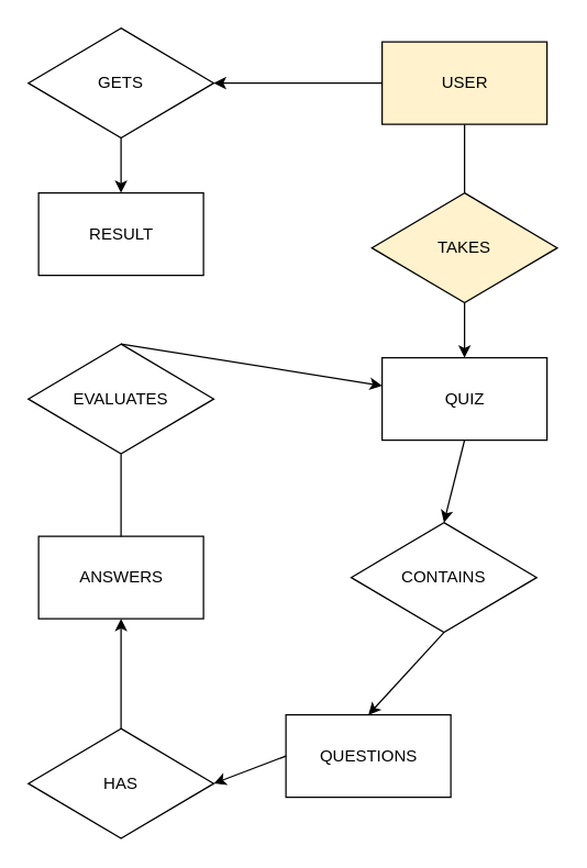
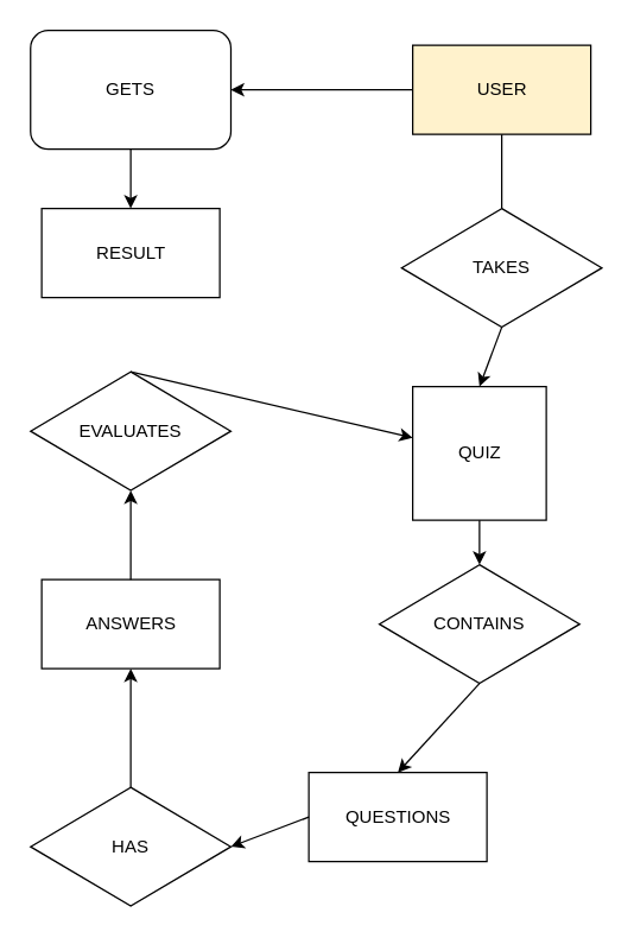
  <mxCell id="0" />
  <mxCell id="1" parent="0" />
  <mxCell id="2" value="USER" style="rounded=0;whiteSpace=wrap;html=1;fillColor=#fff2cc;" parent="1" vertex="1"><mxGeometry x="277.5" y="30" width="120" height="60" as="geometry" /></mxCell>
- <mxCell id="3" value="QUIZ" style="rounded=0;whiteSpace=wrap;html=1;" parent="1" vertex="1"><mxGeometry x="277.5" y="260" width="120" height="60" as="geometry" /></mxCell>
- <mxCell id="4" value="TAKES" style="rhombus;whiteSpace=wrap;html=1;fillColor=#fff2cc;" parent="1" vertex="1"><mxGeometry x="270" y="140" width="135" height="80" as="geometry" /></mxCell>
+ <mxCell id="3" value="QUIZ" style="rounded=0;whiteSpace=wrap;html=1;" parent="1" vertex="1"><mxGeometry x="277.5" y="260" width="90" height="90" as="geometry" /></mxCell>
+ <mxCell id="4" value="TAKES" style="rhombus;whiteSpace=wrap;html=1;" parent="1" vertex="1"><mxGeometry x="270" y="140" width="135" height="80" as="geometry" /></mxCell>
  <mxCell id="5" value="QUESTIONS" style="rounded=0;whiteSpace=wrap;html=1;" parent="1" vertex="1"><mxGeometry x="207.5" y="520" width="120" height="60" as="geometry" /></mxCell>
  <mxCell id="6" value="CONTAINS" style="rhombus;whiteSpace=wrap;html=1;" parent="1" vertex="1"><mxGeometry x="255" y="380" width="135" height="80" as="geometry" /></mxCell>
  <mxCell id="7" value="HAS" style="rhombus;whiteSpace=wrap;html=1;" parent="1" vertex="1"><mxGeometry x="20" y="530" width="135" height="80" as="geometry" /></mxCell>
  <mxCell id="8" value="ANSWERS" style="rounded=0;whiteSpace=wrap;html=1;" parent="1" vertex="1"><mxGeometry x="27.5" y="390" width="120" height="60" as="geometry" /></mxCell>
  <mxCell id="9" value="EVALUATES" style="rhombus;whiteSpace=wrap;html=1;" parent="1" vertex="1"><mxGeometry x="20" y="250" width="135" height="80" as="geometry" /></mxCell>
  <mxCell id="10" value="RESULT" style="rounded=0;whiteSpace=wrap;html=1;" parent="1" vertex="1"><mxGeometry x="27.5" y="140" width="120" height="60" as="geometry" /></mxCell>
- <mxCell id="11" value="GETS" style="rhombus;whiteSpace=wrap;html=1;" parent="1" vertex="1"><mxGeometry x="20" y="20" width="135" height="80" as="geometry" /></mxCell>
+ <mxCell id="11" value="GETS" style="whiteSpace=wrap;html=1;rounded=1;" parent="1" vertex="1"><mxGeometry x="20" y="20" width="135" height="80" as="geometry" /></mxCell>
  <mxCell id="12" value="" style="endArrow=none;html=1;rounded=0;exitX=0.5;exitY=1;exitDx=0;exitDy=0;" parent="1" source="2" target="4" edge="1"><mxGeometry width="50" height="50" relative="1" as="geometry"><mxPoint x="200" y="300" as="sourcePoint" /><mxPoint x="250" y="250" as="targetPoint" /></mxGeometry></mxCell>
  <mxCell id="13" value="" style="endArrow=classic;html=1;rounded=0;exitX=0.5;exitY=1;exitDx=0;exitDy=0;entryX=0.5;entryY=0;entryDx=0;entryDy=0;" parent="1" source="4" target="3" edge="1"><mxGeometry width="50" height="50" relative="1" as="geometry"><mxPoint x="200" y="300" as="sourcePoint" /><mxPoint x="250" y="250" as="targetPoint" /></mxGeometry></mxCell>
  <mxCell id="14" value="" style="endArrow=classic;html=1;rounded=0;exitX=0.5;exitY=1;exitDx=0;exitDy=0;entryX=0.5;entryY=0;entryDx=0;entryDy=0;" parent="1" source="3" target="6" edge="1"><mxGeometry width="50" height="50" relative="1" as="geometry"><mxPoint x="320" y="380" as="sourcePoint" /><mxPoint x="370" y="330" as="targetPoint" /></mxGeometry></mxCell>
  <mxCell id="15" value="" style="endArrow=classic;html=1;rounded=0;exitX=0.5;exitY=1;exitDx=0;exitDy=0;entryX=0.5;entryY=0;entryDx=0;entryDy=0;" parent="1" source="6" target="5" edge="1"><mxGeometry width="50" height="50" relative="1" as="geometry"><mxPoint x="220" y="520" as="sourcePoint" /><mxPoint x="270" y="470" as="targetPoint" /></mxGeometry></mxCell>
  <mxCell id="16" value="" style="endArrow=classic;html=1;rounded=0;entryX=1;entryY=0.5;entryDx=0;entryDy=0;exitX=0;exitY=0.5;exitDx=0;exitDy=0;" parent="1" source="5" target="7" edge="1"><mxGeometry width="50" height="50" relative="1" as="geometry"><mxPoint x="200" y="610" as="sourcePoint" /><mxPoint x="250" y="560" as="targetPoint" /></mxGeometry></mxCell>
  <mxCell id="17" value="" style="endArrow=classic;html=1;rounded=0;entryX=0.5;entryY=1;entryDx=0;entryDy=0;" parent="1" source="7" target="8" edge="1"><mxGeometry width="50" height="50" relative="1" as="geometry"><mxPoint x="30" y="520" as="sourcePoint" /><mxPoint x="80" y="470" as="targetPoint" /></mxGeometry></mxCell>
- <mxCell id="18" value="" style="endArrow=none;html=1;rounded=0;entryX=0.5;entryY=1;entryDx=0;entryDy=0;exitX=0.5;exitY=0;exitDx=0;exitDy=0;" parent="1" source="8" target="9" edge="1"><mxGeometry width="50" height="50" relative="1" as="geometry"><mxPoint x="-130" y="370" as="sourcePoint" /><mxPoint x="-80" y="320" as="targetPoint" /></mxGeometry></mxCell>
+ <mxCell id="18" value="" style="endArrow=classic;html=1;rounded=0;entryX=0.5;entryY=1;entryDx=0;entryDy=0;exitX=0.5;exitY=0;exitDx=0;exitDy=0;" parent="1" source="8" target="9" edge="1"><mxGeometry width="50" height="50" relative="1" as="geometry"><mxPoint x="-130" y="370" as="sourcePoint" /><mxPoint x="-80" y="320" as="targetPoint" /></mxGeometry></mxCell>
  <mxCell id="19" value="" style="endArrow=classic;html=1;rounded=0;exitX=0.5;exitY=0;exitDx=0;exitDy=0;" parent="1" source="9" target="3" edge="1"><mxGeometry width="50" height="50" relative="1" as="geometry"><mxPoint x="50" y="260" as="sourcePoint" /><mxPoint x="100" y="210" as="targetPoint" /></mxGeometry></mxCell>
  <mxCell id="20" value="" style="endArrow=classic;html=1;rounded=0;entryX=1;entryY=0.5;entryDx=0;entryDy=0;" parent="1" source="2" target="11" edge="1"><mxGeometry width="50" height="50" relative="1" as="geometry"><mxPoint x="190" y="90" as="sourcePoint" /><mxPoint x="160" y="60" as="targetPoint" /></mxGeometry></mxCell>
  <mxCell id="21" value="" style="endArrow=classic;html=1;rounded=0;entryX=0.5;entryY=0;entryDx=0;entryDy=0;exitX=0.5;exitY=1;exitDx=0;exitDy=0;" parent="1" source="11" target="10" edge="1"><mxGeometry width="50" height="50" relative="1" as="geometry"><mxPoint x="-70" y="210" as="sourcePoint" /><mxPoint x="-20" y="160" as="targetPoint" /></mxGeometry></mxCell>
